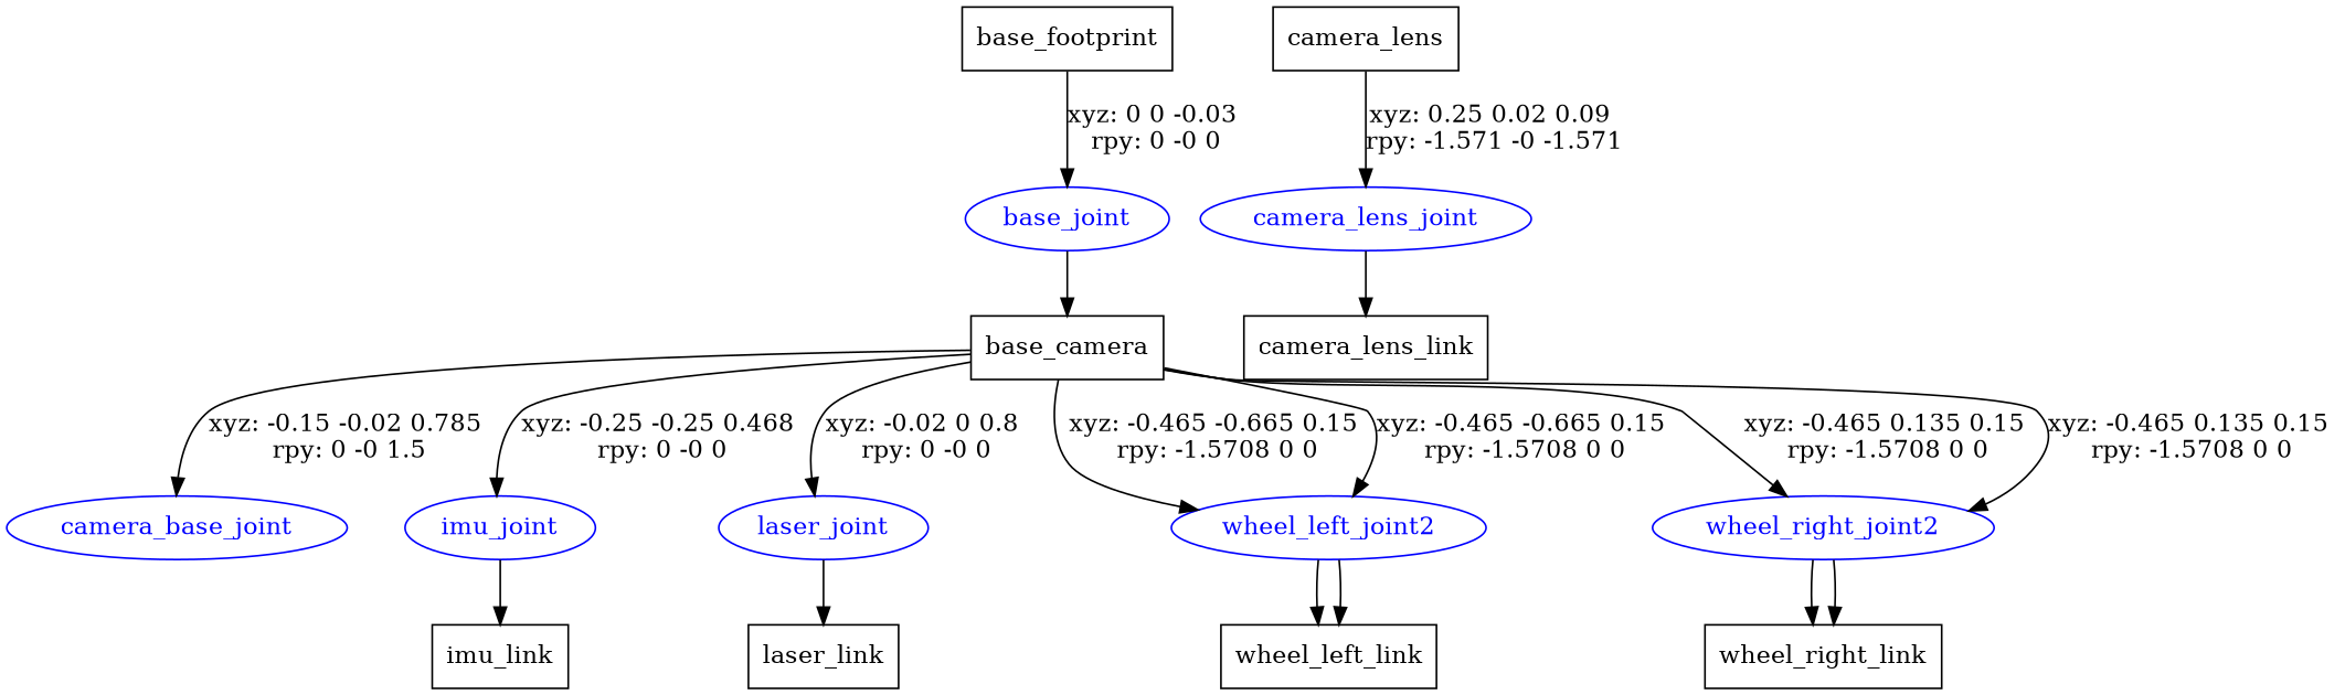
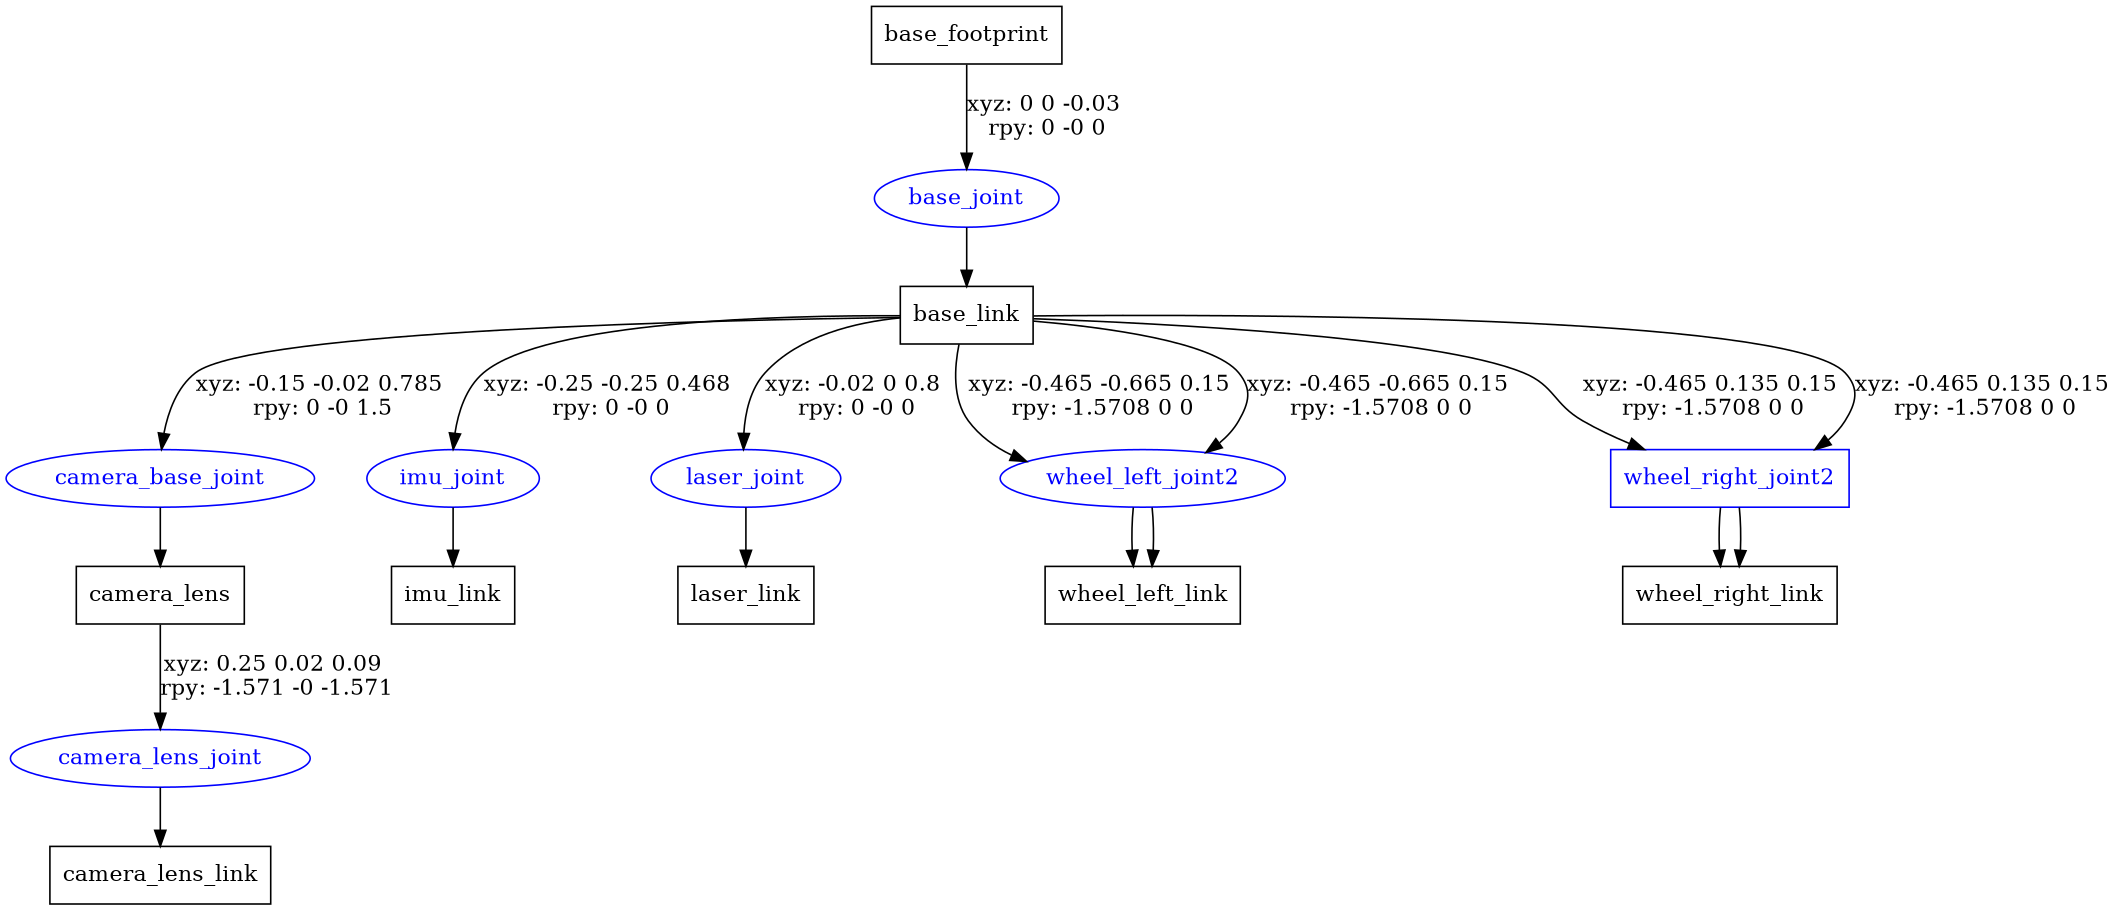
  digraph {
    node [shape=box]
    n1 [label=base_footprint]
    base_joint [color=blue fontcolor=blue shape=ellipse]
-   n3 [label=base_camera]
+   n3 [label=base_link]
    camera_base_joint [color=blue fontcolor=blue shape=ellipse]
    imu_joint [color=blue fontcolor=blue shape=ellipse]
    laser_joint [color=blue fontcolor=blue shape=ellipse]
    wheel_left_joint2 [color=blue fontcolor=blue shape=ellipse]
-   wheel_right_joint2 [color=blue fontcolor=blue shape=ellipse]
+   wheel_right_joint2 [color=blue fontcolor=blue]
    n9 [label=camera_lens]
    n10 [label=imu_link]
    n11 [label=laser_link]
    n12 [label=wheel_left_link]
    n13 [label=wheel_right_link]
    camera_lens_joint [color=blue fontcolor=blue shape=ellipse]
    n15 [label=camera_lens_link]
    n1 -> base_joint [label="xyz: 0 0 -0.03 \nrpy: 0 -0 0"]
    base_joint -> n3
    n3 -> camera_base_joint [label="xyz: -0.15 -0.02 0.785 \nrpy: 0 -0 1.5"]
    n3 -> imu_joint [label="xyz: -0.25 -0.25 0.468 \nrpy: 0 -0 0"]
    n3 -> laser_joint [label="xyz: -0.02 0 0.8 \nrpy: 0 -0 0"]
    n3 -> wheel_left_joint2 [label="xyz: -0.465 -0.665 0.15 \nrpy: -1.5708 0 0"]
    n3 -> wheel_left_joint2 [label="xyz: -0.465 -0.665 0.15 \nrpy: -1.5708 0 0"]
    n3 -> wheel_right_joint2 [label="xyz: -0.465 0.135 0.15 \nrpy: -1.5708 0 0"]
    n3 -> wheel_right_joint2 [label="xyz: -0.465 0.135 0.15 \nrpy: -1.5708 0 0"]
+   camera_base_joint -> n9
    imu_joint -> n10
    laser_joint -> n11
    wheel_left_joint2 -> n12
    wheel_left_joint2 -> n12
    wheel_right_joint2 -> n13
    wheel_right_joint2 -> n13
    n9 -> camera_lens_joint [label="xyz: 0.25 0.02 0.09 \nrpy: -1.571 -0 -1.571"]
    camera_lens_joint -> n15
  }
